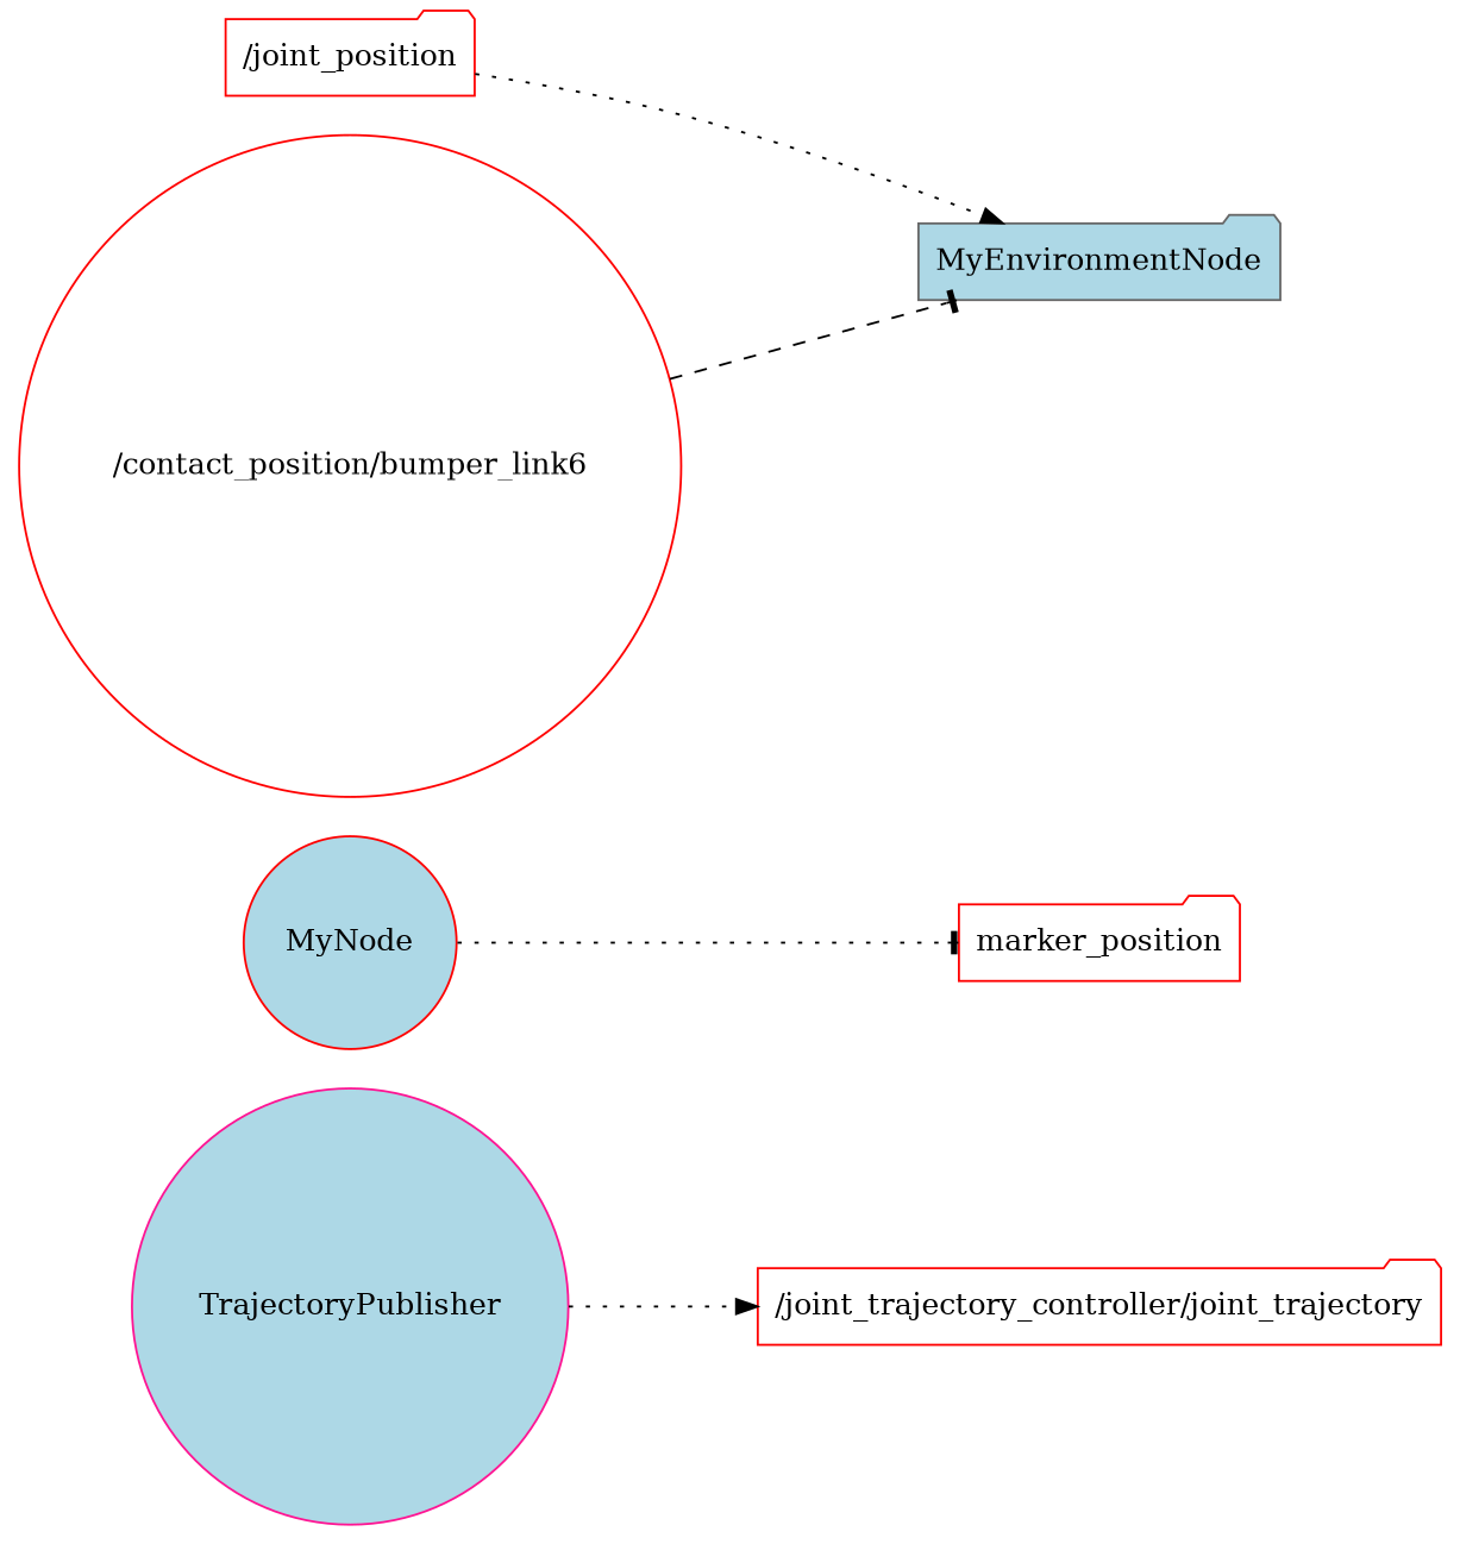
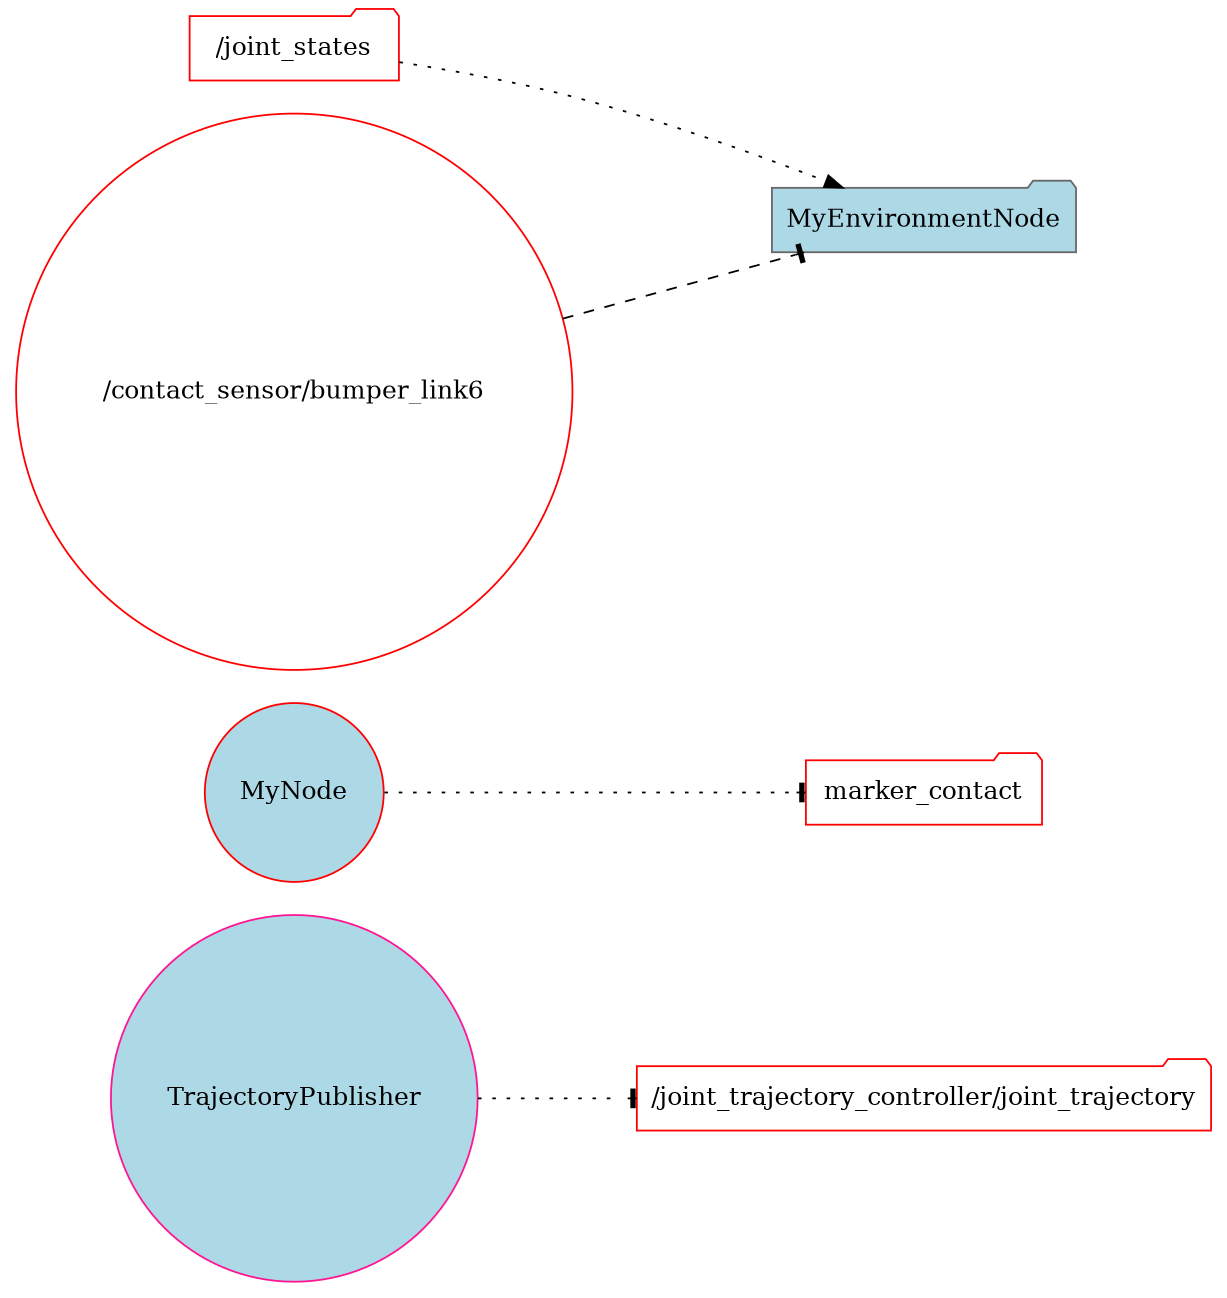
  digraph {
    rankdir=LR
    node [color=red fillcolor=white shape=folder style=filled]
    edge [arrowhead=normal style=dotted]
    "/joint_trajectory_controller/joint_trajectory"
    TrajectoryPublisher [color=deeppink fillcolor=lightblue shape=circle]
-   marker_position
+   marker_position [label=marker_contact]
    MyNode [fillcolor=lightblue shape=circle]
    MyEnvironmentNode [color=gray40 fillcolor=lightblue]
-   "/joint_states" [label="/joint_position"]
-   "/contact_sensor/bumper_link6" [shape=circle label="/contact_position/bumper_link6"]
-   TrajectoryPublisher -> "/joint_trajectory_controller/joint_trajectory"
+   "/joint_states"
+   "/contact_sensor/bumper_link6" [shape=circle]
+   TrajectoryPublisher -> "/joint_trajectory_controller/joint_trajectory" [arrowhead=tee]
    MyNode -> marker_position [arrowhead=tee]
    "/joint_states" -> MyEnvironmentNode
    "/contact_sensor/bumper_link6" -> MyEnvironmentNode [arrowhead=tee style=dashed]
  }
